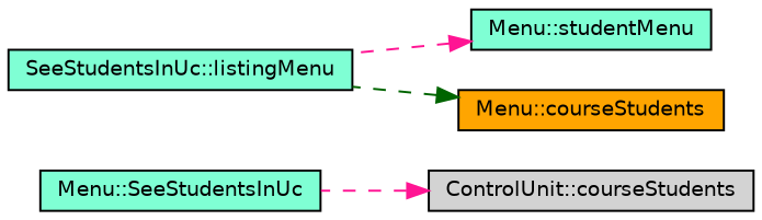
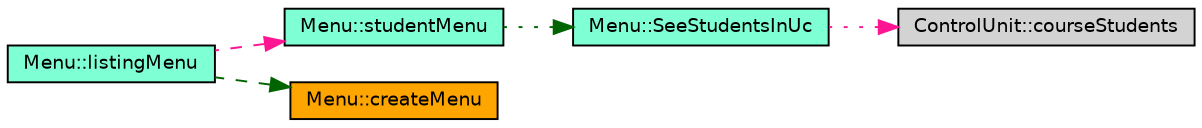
  digraph {
    fontname="DejaVu Sans"
    rankdir=RL
    node [color=black fillcolor=aquamarine fontname="DejaVu Sans" fontsize=10 shape=record style=filled]
    edge [color=deeppink dir=back fontname="DejaVu Sans" fontsize=10 labelfontname=Helvetica labelfontsize=10 style=dotted]
    n1 [fillcolor=lightgrey fontcolor=black height=0.2 label="ControlUnit::courseStudents" width=0.4]
    n2 [height=0.2 label="Menu::SeeStudentsInUc" width=0.4]
    n3 [height=0.2 label="Menu::studentMenu" width=0.4]
-   n4 [height=0.2 label="SeeStudentsInUc::listingMenu" width=0.4]
-   n5 [fillcolor=orange height=0.2 label="Menu::courseStudents" width=0.4]
-   n1 -> n2 [style=dashed]
+   n4 [height=0.2 label="Menu::listingMenu" width=0.4]
+   n5 [fillcolor=orange height=0.2 label="Menu::createMenu" width=0.4]
+   n1 -> n2
+   n2 -> n3 [color=darkgreen]
    n3 -> n4 [style=dashed]
    n5 -> n4 [color=darkgreen style=dashed]
  }
